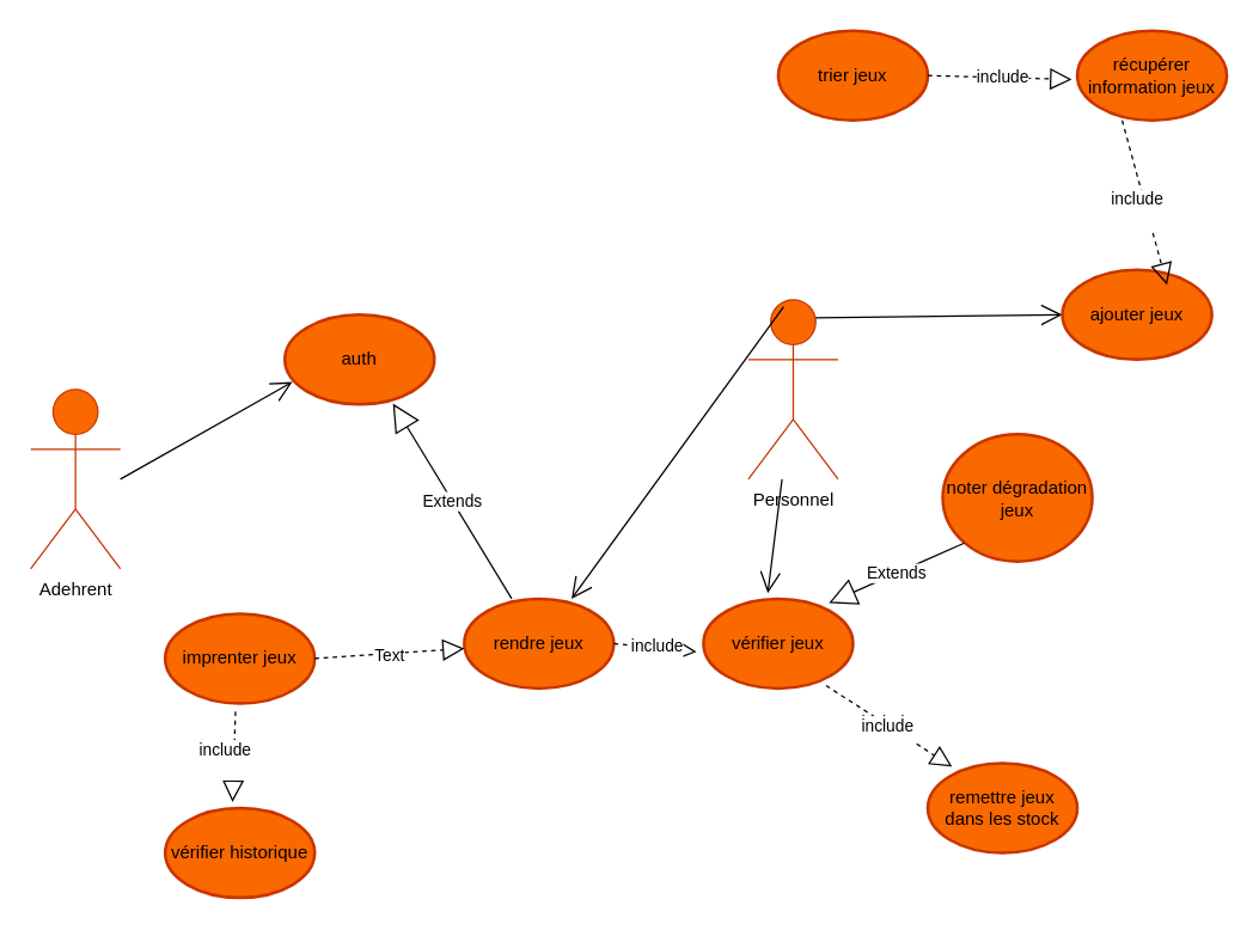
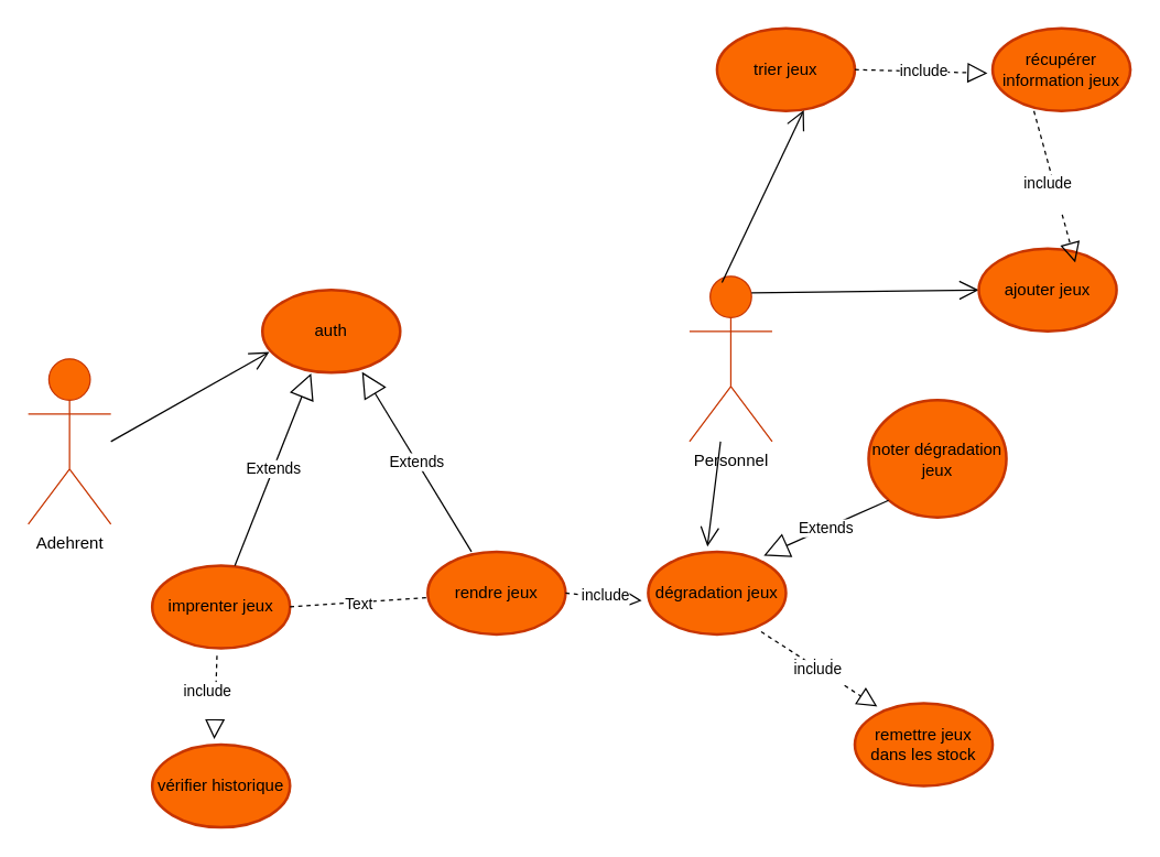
  <mxCell id="0" />
  <mxCell id="1" parent="0" />
  <mxCell id="2" value="Adehrent " style="shape=umlActor;verticalLabelPosition=bottom;verticalAlign=top;html=1;fillColor=#fa6800;fontColor=#000000;strokeColor=#C73500;" vertex="1" parent="1"><mxGeometry x="20" y="260" width="60" height="120" as="geometry" /></mxCell>
  <mxCell id="3" value="auth" style="strokeWidth=2;html=1;shape=mxgraph.flowchart.start_1;whiteSpace=wrap;fillColor=#fa6800;strokeColor=#C73500;fontColor=#000000;" vertex="1" parent="1"><mxGeometry x="190" y="210" width="100" height="60" as="geometry" /></mxCell>
  <mxCell id="4" value="" style="endArrow=open;endFill=1;endSize=12;html=1;rounded=0;entryX=0.05;entryY=0.75;entryDx=0;entryDy=0;entryPerimeter=0;" edge="1" parent="1" target="3"><mxGeometry width="160" relative="1" as="geometry"><mxPoint x="80" y="320" as="sourcePoint" /><mxPoint x="240" y="320" as="targetPoint" /></mxGeometry></mxCell>
  <mxCell id="5" value="imprenter jeux" style="strokeWidth=2;html=1;shape=mxgraph.flowchart.start_1;whiteSpace=wrap;fillColor=#fa6800;strokeColor=#C73500;fontColor=#000000;" vertex="1" parent="1"><mxGeometry x="110" y="410" width="100" height="60" as="geometry" /></mxCell>
  <mxCell id="6" value="noter dégradation jeux" style="strokeWidth=2;html=1;shape=mxgraph.flowchart.start_1;whiteSpace=wrap;fillColor=#fa6800;strokeColor=#C73500;fontColor=#000000;" vertex="1" parent="1"><mxGeometry x="630" y="290" width="100" height="85" as="geometry" /></mxCell>
  <mxCell id="7" value="rendre jeux" style="strokeWidth=2;html=1;shape=mxgraph.flowchart.start_1;whiteSpace=wrap;fillColor=#fa6800;strokeColor=#C73500;fontColor=#000000;" vertex="1" parent="1"><mxGeometry x="310" y="400" width="100" height="60" as="geometry" /></mxCell>
  <mxCell id="8" value="Extends" style="endArrow=block;endSize=16;endFill=0;html=1;rounded=0;entryX=0.723;entryY=0.991;entryDx=0;entryDy=0;entryPerimeter=0;" edge="1" parent="1" source="7" target="3"><mxGeometry width="160" relative="1" as="geometry"><mxPoint x="290" y="390" as="sourcePoint" /><mxPoint x="330" y="293" as="targetPoint" /><Array as="points" /></mxGeometry></mxCell>
- <mxCell id="9" value="" style="endArrow=block;dashed=1;endFill=0;endSize=12;html=1;rounded=0;exitX=1;exitY=0.5;exitDx=0;exitDy=0;exitPerimeter=0;" edge="1" parent="1" source="5" target="7"><mxGeometry width="160" relative="1" as="geometry"><mxPoint x="220" y="450" as="sourcePoint" /><mxPoint x="320" y="440" as="targetPoint" /><Array as="points" /></mxGeometry></mxCell>
+ <mxCell id="9" value="" style="endArrow=none;dashed=1;endFill=0;endSize=12;html=1;rounded=0;exitX=1;exitY=0.5;exitDx=0;exitDy=0;exitPerimeter=0;" edge="1" parent="1" source="5" target="7"><mxGeometry width="160" relative="1" as="geometry"><mxPoint x="220" y="450" as="sourcePoint" /><mxPoint x="320" y="440" as="targetPoint" /><Array as="points" /></mxGeometry></mxCell>
  <mxCell id="10" value="Text" style="edgeLabel;html=1;align=center;verticalAlign=middle;resizable=0;points=[];" vertex="1" connectable="0" parent="9"><mxGeometry x="-0.008" relative="1" as="geometry"><mxPoint y="1" as="offset" /></mxGeometry></mxCell>
  <mxCell id="11" value="&lt;div&gt;include&lt;/div&gt;&lt;div&gt;&lt;br&gt;&lt;/div&gt;" style="edgeLabel;html=1;align=center;verticalAlign=middle;resizable=0;points=[];" vertex="1" connectable="0" parent="9"><mxGeometry x="0.047" y="-6" relative="1" as="geometry"><mxPoint x="330" y="47" as="offset" /></mxGeometry></mxCell>
- <mxCell id="13" value="vérifier jeux" style="strokeWidth=2;html=1;shape=mxgraph.flowchart.start_1;whiteSpace=wrap;fillColor=#fa6800;strokeColor=#C73500;fontColor=#000000;" vertex="1" parent="1"><mxGeometry x="470" y="400" width="100" height="60" as="geometry" /></mxCell>
+ <mxCell id="12" value="Extends" style="endArrow=block;endSize=16;endFill=0;html=1;rounded=0;entryX=0.353;entryY=1.008;entryDx=0;entryDy=0;entryPerimeter=0;exitX=0.6;exitY=0;exitDx=0;exitDy=0;exitPerimeter=0;" edge="1" parent="1" source="5" target="3"><mxGeometry width="160" relative="1" as="geometry"><mxPoint x="167" y="410" as="sourcePoint" /><mxPoint x="80" y="289" as="targetPoint" /><Array as="points" /></mxGeometry></mxCell>
+ <mxCell id="13" value="dégradation jeux" style="strokeWidth=2;html=1;shape=mxgraph.flowchart.start_1;whiteSpace=wrap;fillColor=#fa6800;strokeColor=#C73500;fontColor=#000000;" vertex="1" parent="1"><mxGeometry x="470" y="400" width="100" height="60" as="geometry" /></mxCell>
  <mxCell id="14" value="remettre jeux dans les stock" style="strokeWidth=2;html=1;shape=mxgraph.flowchart.start_1;whiteSpace=wrap;fillColor=#fa6800;strokeColor=#C73500;fontColor=#000000;" vertex="1" parent="1"><mxGeometry x="620" y="510" width="100" height="60" as="geometry" /></mxCell>
  <mxCell id="15" value="vérifier historique" style="strokeWidth=2;html=1;shape=mxgraph.flowchart.start_1;whiteSpace=wrap;fillColor=#fa6800;strokeColor=#C73500;fontColor=#000000;" vertex="1" parent="1"><mxGeometry x="110" y="540" width="100" height="60" as="geometry" /></mxCell>
  <mxCell id="16" value="" style="endArrow=block;dashed=1;endFill=0;endSize=12;html=1;rounded=0;exitX=1;exitY=0.5;exitDx=0;exitDy=0;exitPerimeter=0;entryX=-0.047;entryY=0.592;entryDx=0;entryDy=0;entryPerimeter=0;" edge="1" parent="1" source="7" target="13"><mxGeometry width="160" relative="1" as="geometry"><mxPoint x="280" y="250" as="sourcePoint" /><mxPoint x="400" y="249.58" as="targetPoint" /><Array as="points" /></mxGeometry></mxCell>
  <mxCell id="17" value="Text" style="edgeLabel;html=1;align=center;verticalAlign=middle;resizable=0;points=[];" vertex="1" connectable="0" parent="16"><mxGeometry x="-0.008" relative="1" as="geometry"><mxPoint y="1" as="offset" /></mxGeometry></mxCell>
  <mxCell id="18" value="&lt;div&gt;include&lt;/div&gt;&lt;div&gt;&lt;br&gt;&lt;/div&gt;" style="edgeLabel;html=1;align=center;verticalAlign=middle;resizable=0;points=[];" vertex="1" connectable="0" parent="16"><mxGeometry x="0.047" y="-6" relative="1" as="geometry"><mxPoint as="offset" /></mxGeometry></mxCell>
  <mxCell id="19" value="" style="endArrow=block;dashed=1;endFill=0;endSize=12;html=1;rounded=0;exitX=0.47;exitY=1.089;exitDx=0;exitDy=0;exitPerimeter=0;entryX=0.45;entryY=-0.067;entryDx=0;entryDy=0;entryPerimeter=0;" edge="1" parent="1" source="5" target="15"><mxGeometry width="160" relative="1" as="geometry"><mxPoint x="105" y="500" as="sourcePoint" /><mxPoint x="215" y="500" as="targetPoint" /><Array as="points" /></mxGeometry></mxCell>
  <mxCell id="20" value="Text" style="edgeLabel;html=1;align=center;verticalAlign=middle;resizable=0;points=[];" vertex="1" connectable="0" parent="19"><mxGeometry x="-0.008" relative="1" as="geometry"><mxPoint y="1" as="offset" /></mxGeometry></mxCell>
  <mxCell id="21" value="&lt;div&gt;include&lt;/div&gt;&lt;div&gt;&lt;br&gt;&lt;/div&gt;" style="edgeLabel;html=1;align=center;verticalAlign=middle;resizable=0;points=[];" vertex="1" connectable="0" parent="19"><mxGeometry x="0.047" y="-6" relative="1" as="geometry"><mxPoint as="offset" /></mxGeometry></mxCell>
  <mxCell id="22" value="Extends" style="endArrow=block;endSize=16;endFill=0;html=1;rounded=0;entryX=0.839;entryY=0.048;entryDx=0;entryDy=0;entryPerimeter=0;exitX=0.145;exitY=0.855;exitDx=0;exitDy=0;exitPerimeter=0;" edge="1" parent="1" source="6" target="13"><mxGeometry width="160" relative="1" as="geometry"><mxPoint x="590" y="370" as="sourcePoint" /><mxPoint x="511" y="249" as="targetPoint" /><Array as="points" /></mxGeometry></mxCell>
  <mxCell id="23" value="" style="endArrow=block;dashed=1;endFill=0;endSize=12;html=1;rounded=0;exitX=0.82;exitY=0.968;exitDx=0;exitDy=0;exitPerimeter=0;entryX=0.163;entryY=0.04;entryDx=0;entryDy=0;entryPerimeter=0;" edge="1" parent="1" source="13" target="14"><mxGeometry width="160" relative="1" as="geometry"><mxPoint x="570" y="497.23" as="sourcePoint" /><mxPoint x="650" y="491.23" as="targetPoint" /><Array as="points" /></mxGeometry></mxCell>
  <mxCell id="24" value="Text" style="edgeLabel;html=1;align=center;verticalAlign=middle;resizable=0;points=[];" vertex="1" connectable="0" parent="23"><mxGeometry x="-0.008" relative="1" as="geometry"><mxPoint y="1" as="offset" /></mxGeometry></mxCell>
  <mxCell id="25" value="&lt;div&gt;include&lt;/div&gt;&lt;div&gt;&lt;br&gt;&lt;/div&gt;" style="edgeLabel;html=1;align=center;verticalAlign=middle;resizable=0;points=[];" vertex="1" connectable="0" parent="23"><mxGeometry x="0.047" y="-6" relative="1" as="geometry"><mxPoint as="offset" /></mxGeometry></mxCell>
  <mxCell id="26" value="Personnel" style="shape=umlActor;verticalLabelPosition=bottom;verticalAlign=top;html=1;fillColor=#fa6800;fontColor=#000000;strokeColor=#C73500;" vertex="1" parent="1"><mxGeometry x="500" y="200" width="60" height="120" as="geometry" /></mxCell>
  <mxCell id="27" value="" style="endArrow=open;endFill=1;endSize=12;html=1;rounded=0;entryX=0.43;entryY=-0.063;entryDx=0;entryDy=0;entryPerimeter=0;" edge="1" parent="1" source="26" target="13"><mxGeometry width="160" relative="1" as="geometry"><mxPoint x="513" y="340" as="sourcePoint" /><mxPoint x="577.5" y="320" as="targetPoint" /></mxGeometry></mxCell>
  <mxCell id="28" value="" style="endArrow=open;endFill=1;endSize=12;html=1;rounded=0;exitX=0.75;exitY=0.1;exitDx=0;exitDy=0;exitPerimeter=0;entryX=0;entryY=0.5;entryDx=0;entryDy=0;entryPerimeter=0;" edge="1" parent="1" source="26" target="29"><mxGeometry width="160" relative="1" as="geometry"><mxPoint x="550" y="210" as="sourcePoint" /><mxPoint x="700" y="210" as="targetPoint" /></mxGeometry></mxCell>
  <mxCell id="29" value="ajouter jeux" style="strokeWidth=2;html=1;shape=mxgraph.flowchart.start_1;whiteSpace=wrap;fillColor=#fa6800;strokeColor=#C73500;fontColor=#000000;" vertex="1" parent="1"><mxGeometry x="710" y="180" width="100" height="60" as="geometry" /></mxCell>
  <mxCell id="30" value="récupérer information jeux" style="strokeWidth=2;html=1;shape=mxgraph.flowchart.start_1;whiteSpace=wrap;fillColor=#fa6800;strokeColor=#C73500;fontColor=#000000;" vertex="1" parent="1"><mxGeometry x="720" y="20" width="100" height="60" as="geometry" /></mxCell>
  <mxCell id="31" value="" style="endArrow=block;dashed=1;endFill=0;endSize=12;html=1;rounded=0;exitX=0.3;exitY=1;exitDx=0;exitDy=0;exitPerimeter=0;entryX=0.7;entryY=0.167;entryDx=0;entryDy=0;entryPerimeter=0;" edge="1" parent="1" source="30" target="29"><mxGeometry width="160" relative="1" as="geometry"><mxPoint x="759.52" y="80" as="sourcePoint" /><mxPoint x="759.52" y="180" as="targetPoint" /><Array as="points" /></mxGeometry></mxCell>
  <mxCell id="32" value="Text" style="edgeLabel;html=1;align=center;verticalAlign=middle;resizable=0;points=[];" vertex="1" connectable="0" parent="31"><mxGeometry x="-0.008" relative="1" as="geometry"><mxPoint y="1" as="offset" /></mxGeometry></mxCell>
  <mxCell id="33" value="&lt;div&gt;include&lt;/div&gt;&lt;div&gt;&lt;br&gt;&lt;/div&gt;" style="edgeLabel;html=1;align=center;verticalAlign=middle;resizable=0;points=[];" vertex="1" connectable="0" parent="31"><mxGeometry x="0.047" y="-6" relative="1" as="geometry"><mxPoint as="offset" /></mxGeometry></mxCell>
  <mxCell id="34" value="trier jeux" style="strokeWidth=2;html=1;shape=mxgraph.flowchart.start_1;whiteSpace=wrap;fillColor=#fa6800;strokeColor=#C73500;fontColor=#000000;" vertex="1" parent="1"><mxGeometry x="520" y="20" width="100" height="60" as="geometry" /></mxCell>
  <mxCell id="35" value="" style="endArrow=block;dashed=1;endFill=0;endSize=12;html=1;rounded=0;exitX=1;exitY=0.5;exitDx=0;exitDy=0;exitPerimeter=0;entryX=-0.037;entryY=0.544;entryDx=0;entryDy=0;entryPerimeter=0;" edge="1" parent="1" source="34" target="30"><mxGeometry width="160" relative="1" as="geometry"><mxPoint x="709.05" y="50" as="sourcePoint" /><mxPoint x="670" y="100" as="targetPoint" /><Array as="points" /></mxGeometry></mxCell>
  <mxCell id="36" value="Text" style="edgeLabel;html=1;align=center;verticalAlign=middle;resizable=0;points=[];" vertex="1" connectable="0" parent="35"><mxGeometry x="-0.008" relative="1" as="geometry"><mxPoint y="1" as="offset" /></mxGeometry></mxCell>
  <mxCell id="37" value="&lt;div&gt;include&lt;/div&gt;&lt;div&gt;&lt;br&gt;&lt;/div&gt;" style="edgeLabel;html=1;align=center;verticalAlign=middle;resizable=0;points=[];" vertex="1" connectable="0" parent="35"><mxGeometry x="0.047" y="-6" relative="1" as="geometry"><mxPoint as="offset" /></mxGeometry></mxCell>
- <mxCell id="38" value="" style="endArrow=open;endFill=1;endSize=12;html=1;rounded=0;exitX=0.393;exitY=0.038;exitDx=0;exitDy=0;exitPerimeter=0;" edge="1" parent="1" source="26" target="7"><mxGeometry width="160" relative="1" as="geometry"><mxPoint x="550" y="200" as="sourcePoint" /><mxPoint x="700" y="200" as="targetPoint" /></mxGeometry></mxCell>
+ <mxCell id="38" value="" style="endArrow=open;endFill=1;endSize=12;html=1;rounded=0;entryX=0.63;entryY=0.989;entryDx=0;entryDy=0;entryPerimeter=0;exitX=0.393;exitY=0.038;exitDx=0;exitDy=0;exitPerimeter=0;" edge="1" parent="1" source="26" target="34"><mxGeometry width="160" relative="1" as="geometry"><mxPoint x="550" y="200" as="sourcePoint" /><mxPoint x="700" y="200" as="targetPoint" /></mxGeometry></mxCell>
